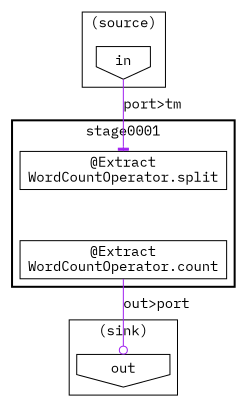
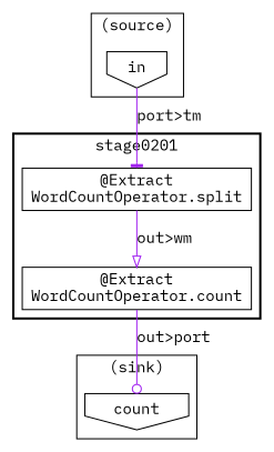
  digraph {
    fontname="IBM Plex Mono"
    node [fontname="IBM Plex Mono" shape=box]
    edge [color=purple fontname="IBM Plex Mono"]
    n1 [label="@Extract\nWordCountOperator.split"]
    n2 [label="@Extract\nWordCountOperator.count"]
    n3 [label=in shape=invhouse]
-   n4 [label=out shape=invhouse]
+   n4 [label=count shape=invhouse]
    subgraph cluster_1 {
-     label=stage0001
+     label=stage0201
      style=bold
      n1
      n2
    }
    subgraph cluster_2 {
      label="(source)"
      n3
    }
    subgraph cluster_3 {
      label="(sink)"
      n4
    }
+   n1 -> n2 [arrowhead=onormal label="out>wm"]
    n2 -> n4 [arrowhead=odot label="out>port"]
    n3 -> n1 [arrowhead=tee label="port>tm"]
  }
